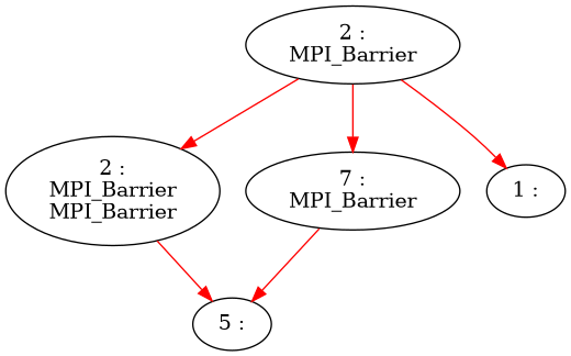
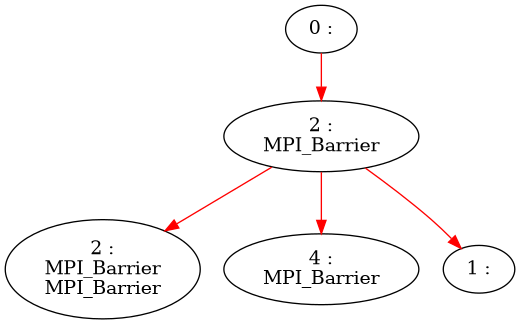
  digraph {
    node [shape=ellipse]
    edge [color=red]
+   n1 [label="0 :\n"]
    n2 [label="2 :\nMPI_Barrier\n"]
    n3 [label="2 :\nMPI_Barrier\nMPI_Barrier\n"]
-   n4 [label="7 :\nMPI_Barrier\n"]
+   n4 [label="4 :\nMPI_Barrier\n"]
    n5 [label="1 :\n"]
-   n6 [label="5 :\n"]
+   n1 -> n2
    n2 -> n3
    n2 -> n4
    n2 -> n5
-   n3 -> n6
-   n4 -> n6
  }
